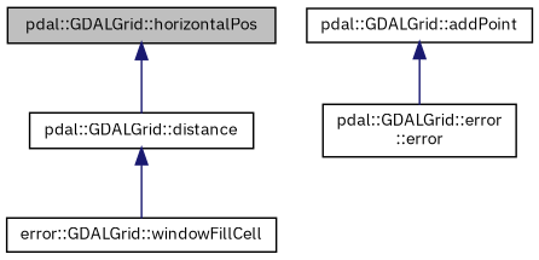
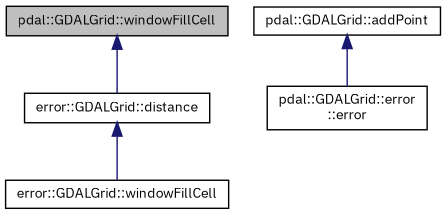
  digraph {
    fontname="IBM Plex Sans"
    rankdir=TB
    node [color=black fillcolor=white fontname="IBM Plex Sans" fontsize=10 shape=record style=filled]
    edge [color=midnightblue dir=back fontname="IBM Plex Sans" fontsize=10 labelfontname=Helvetica labelfontsize=10 style=solid]
-   n1 [fillcolor=grey75 fontcolor=black height=0.2 label="pdal::GDALGrid::horizontalPos" width=0.4]
-   n2 [height=0.2 label="pdal::GDALGrid::distance" width=0.4]
+   n1 [fillcolor=grey75 fontcolor=black height=0.2 label="pdal::GDALGrid::windowFillCell" width=0.4]
+   n2 [height=0.2 label="error::GDALGrid::distance" width=0.4]
    n3 [height=0.2 label="error::GDALGrid::windowFillCell" width=0.4]
    n4 [height=0.2 label="pdal::GDALGrid::addPoint" width=0.4]
    n5 [height=0.2 label="pdal::GDALGrid::error\l::error" width=0.4]
    n1 -> n2
    n2 -> n3
    n4 -> n5
  }
